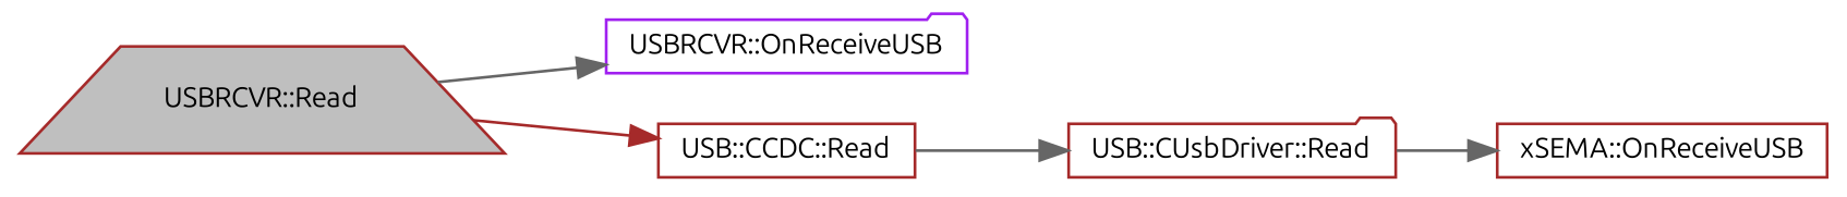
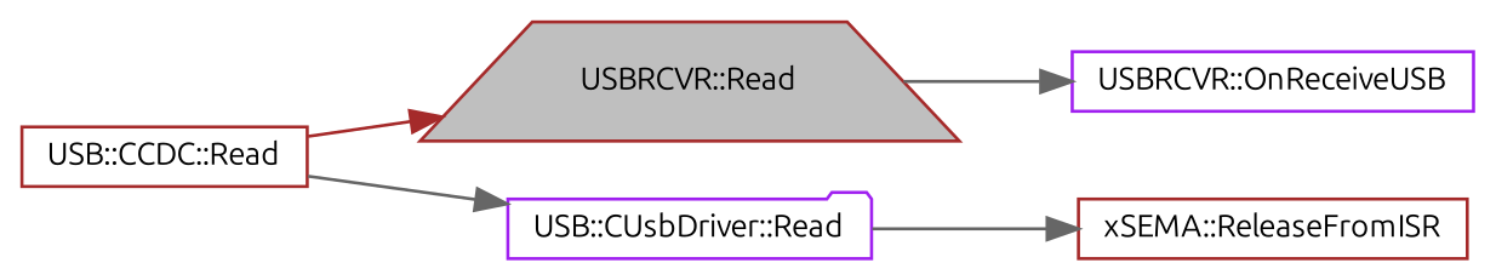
  digraph {
    fontname=Ubuntu
    rankdir=LR
    node [color=brown fontname=Ubuntu fontsize=10 shape=folder]
    edge [color=gray40 fontname=Ubuntu fontsize=10 labelfontname=FreeSans labelfontsize=10 style=solid]
    n1 [fillcolor=grey75 fontcolor=black height=0.2 label="USBRCVR::Read" shape=trapezium style=filled width=0.4]
-   n2 [color=purple height=0.2 label="USBRCVR::OnReceiveUSB" width=0.4]
+   n2 [color=purple height=0.2 label="USBRCVR::OnReceiveUSB" shape=box width=0.4]
    n3 [height=0.2 label="USB::CCDC::Read" shape=box width=0.4]
-   n4 [height=0.2 label="USB::CUsbDriver::Read" width=0.4]
-   n5 [height=0.2 label="xSEMA::OnReceiveUSB" shape=box width=0.4]
+   n4 [color=purple height=0.2 label="USB::CUsbDriver::Read" width=0.4]
+   n5 [height=0.2 label="xSEMA::ReleaseFromISR" shape=box width=0.4]
    n1 -> n2
-   n1 -> n3 [color=brown]
+   n3 -> n1 [color=brown]
    n3 -> n4
    n4 -> n5
  }
